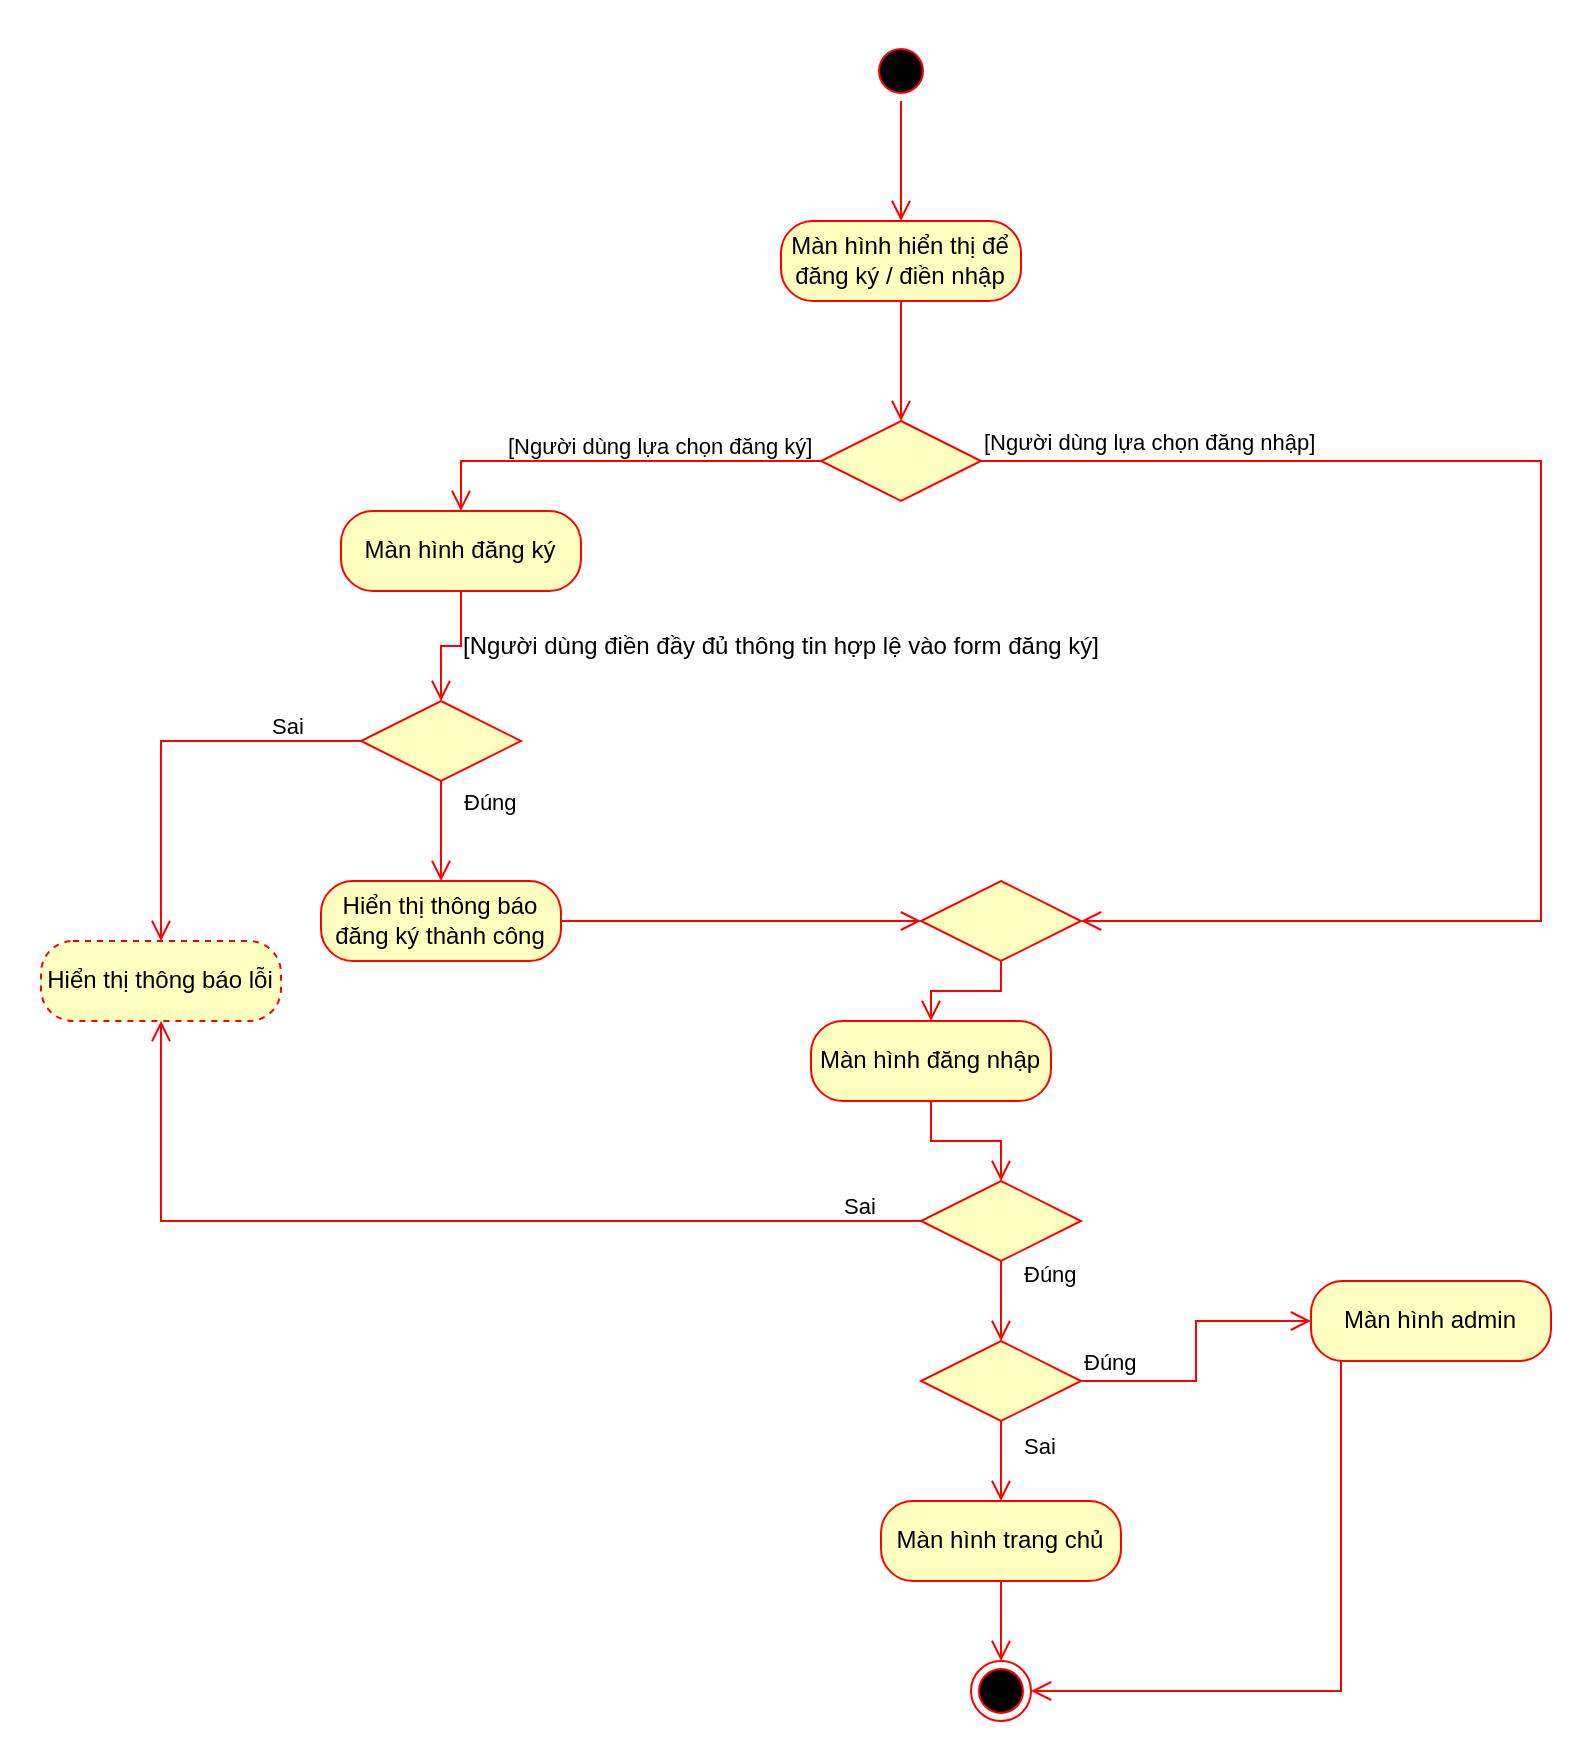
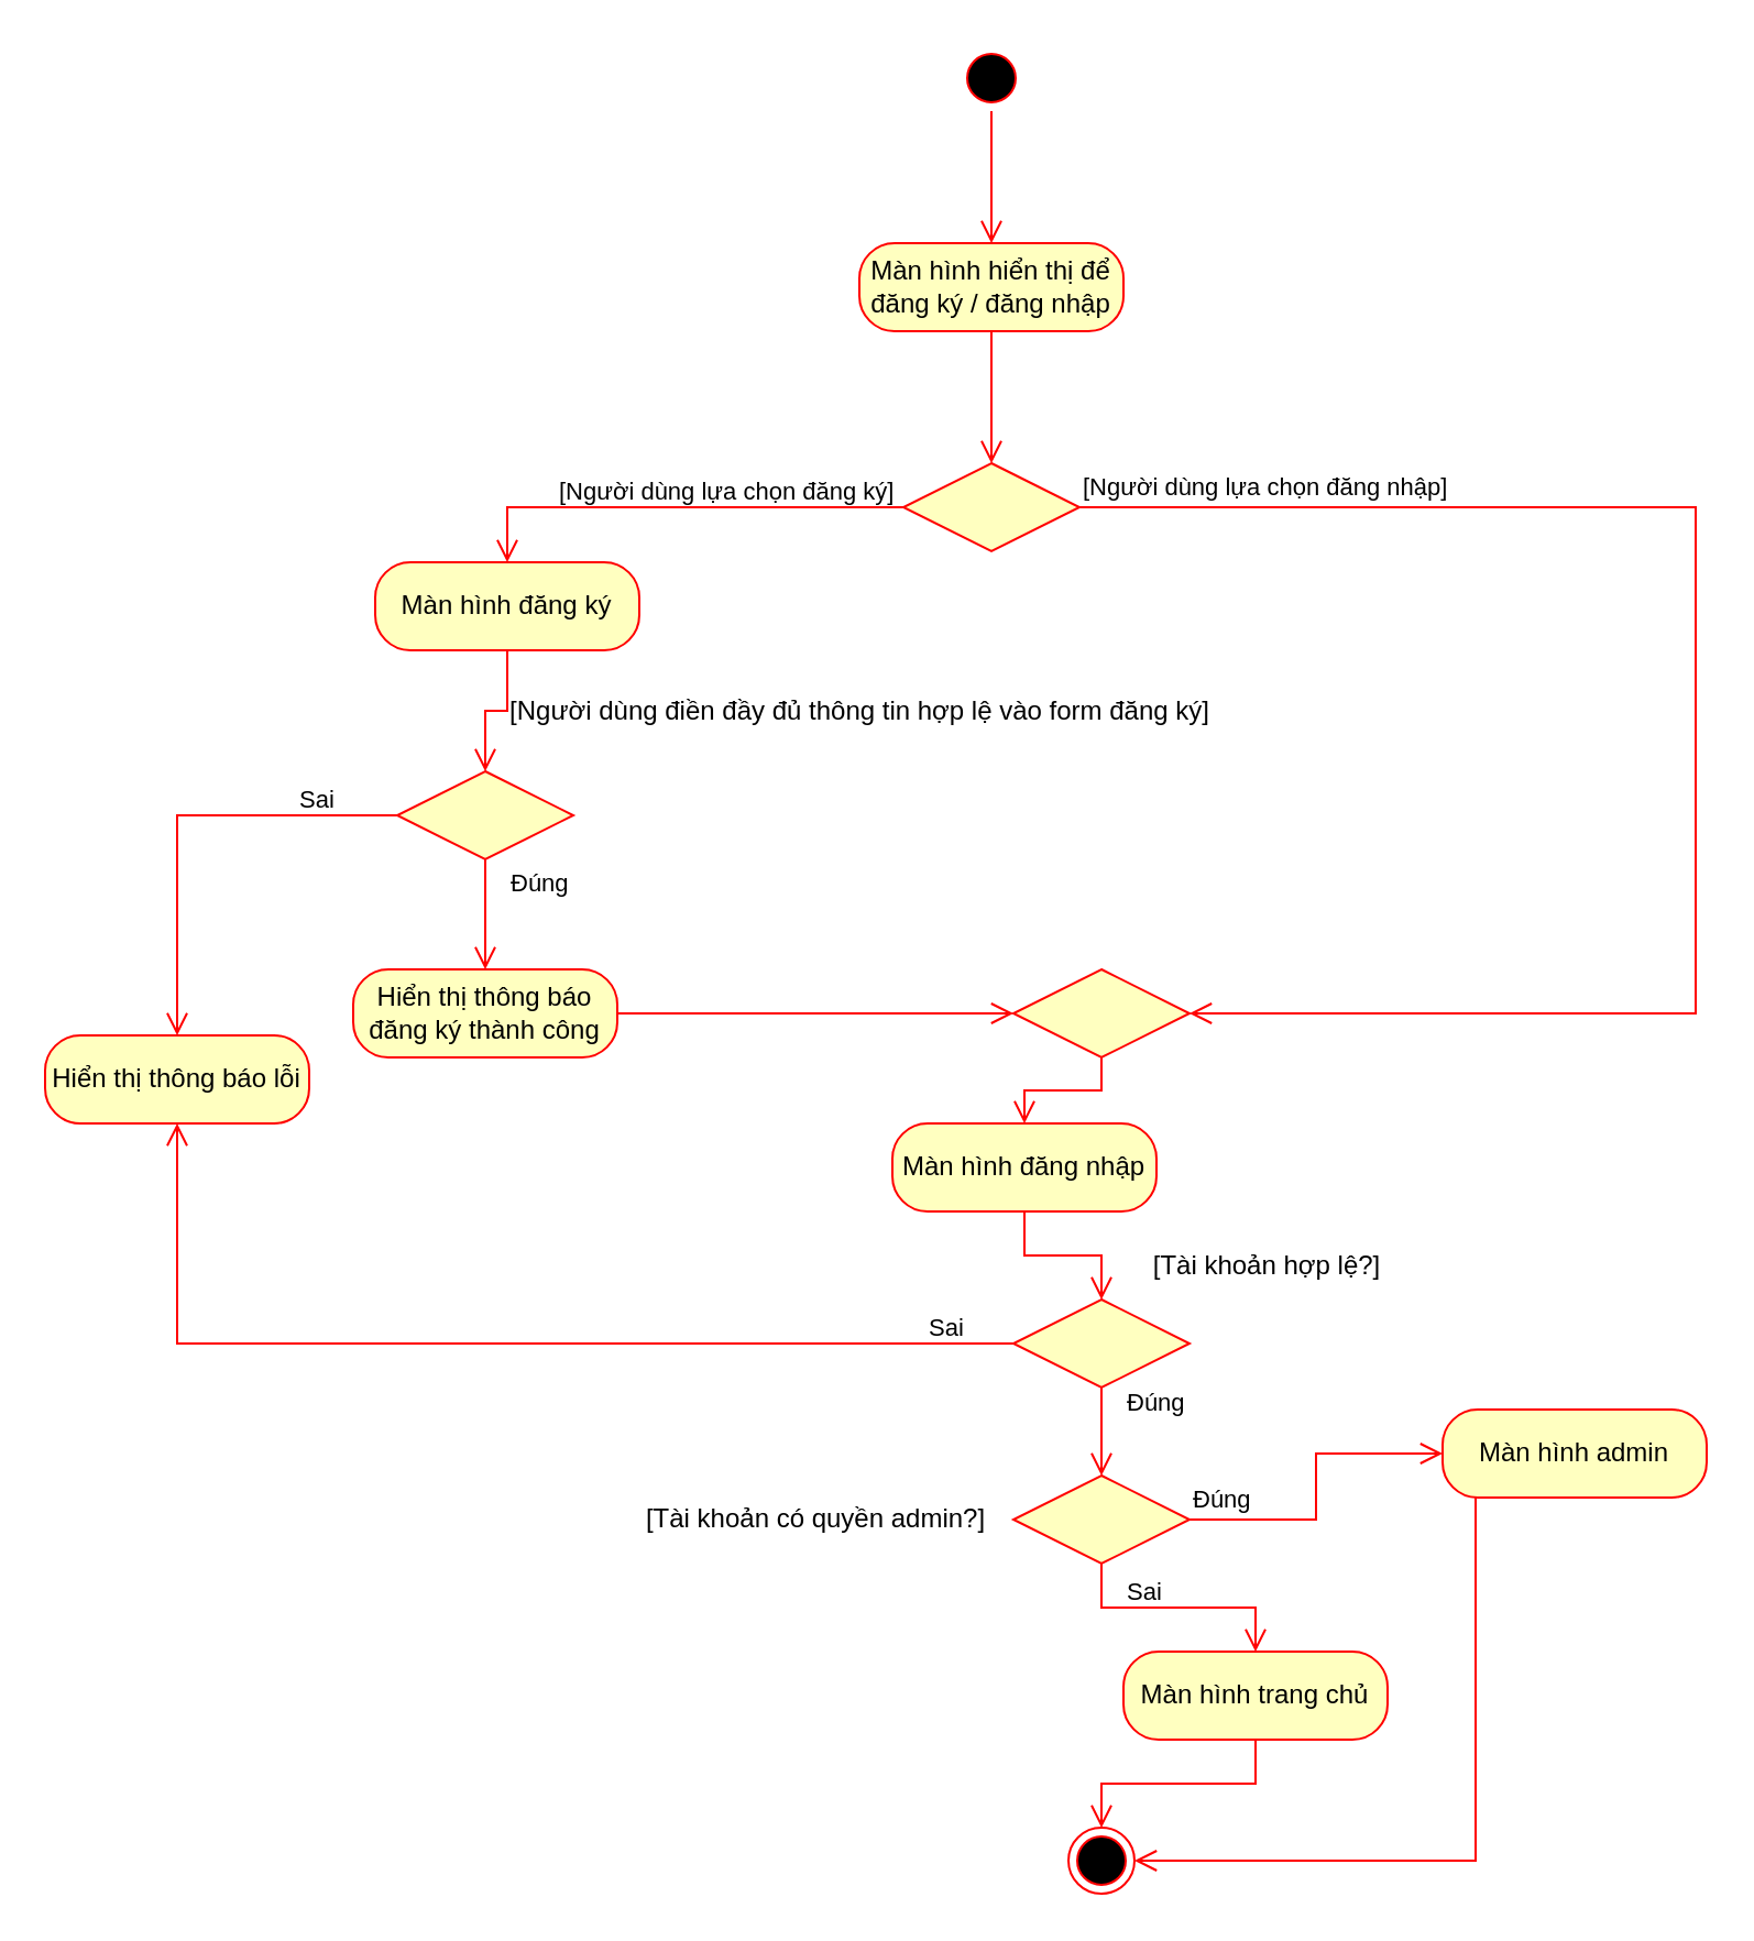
  <mxCell id="0" />
  <mxCell id="1" parent="0" />
  <mxCell id="2" value="" style="ellipse;html=1;shape=startState;fillColor=#000000;strokeColor=#ff0000;" parent="1" vertex="1"><mxGeometry x="435" y="20" width="30" height="30" as="geometry" /></mxCell>
  <mxCell id="3" value="" style="edgeStyle=orthogonalEdgeStyle;html=1;verticalAlign=bottom;endArrow=open;endSize=8;strokeColor=#ff0000;rounded=0;entryX=0.5;entryY=0;entryDx=0;entryDy=0;" parent="1" source="2" target="4" edge="1"><mxGeometry relative="1" as="geometry"><mxPoint x="450" y="110" as="targetPoint" /></mxGeometry></mxCell>
- <mxCell id="4" value="Màn hình hiển thị để đăng ký / điền nhập" style="rounded=1;whiteSpace=wrap;html=1;arcSize=40;fontColor=#000000;fillColor=#ffffc0;strokeColor=#ff0000;" parent="1" vertex="1"><mxGeometry x="390" y="110" width="120" height="40" as="geometry" /></mxCell>
+ <mxCell id="4" value="Màn hình hiển thị để đăng ký / đăng nhập" style="rounded=1;whiteSpace=wrap;html=1;arcSize=40;fontColor=#000000;fillColor=#ffffc0;strokeColor=#ff0000;" parent="1" vertex="1"><mxGeometry x="390" y="110" width="120" height="40" as="geometry" /></mxCell>
  <mxCell id="5" value="" style="edgeStyle=orthogonalEdgeStyle;html=1;verticalAlign=bottom;endArrow=open;endSize=8;strokeColor=#ff0000;rounded=0;entryX=0.5;entryY=0;entryDx=0;entryDy=0;" parent="1" source="4" target="6" edge="1"><mxGeometry relative="1" as="geometry"><mxPoint x="450" y="230" as="targetPoint" /></mxGeometry></mxCell>
  <mxCell id="6" value="" style="rhombus;whiteSpace=wrap;html=1;fontColor=#000000;fillColor=#ffffc0;strokeColor=#ff0000;" parent="1" vertex="1"><mxGeometry x="410" y="210" width="80" height="40" as="geometry" /></mxCell>
  <mxCell id="7" value="[Người dùng lựa chọn đăng nhập]" style="edgeStyle=orthogonalEdgeStyle;html=1;align=left;verticalAlign=bottom;endArrow=open;endSize=8;strokeColor=#ff0000;rounded=0;entryX=1;entryY=0.5;entryDx=0;entryDy=0;" parent="1" source="6" target="18" edge="1"><mxGeometry x="-1" relative="1" as="geometry"><mxPoint x="550" y="490" as="targetPoint" /><Array as="points"><mxPoint x="770" y="230" /><mxPoint x="770" y="460" /></Array></mxGeometry></mxCell>
  <mxCell id="8" value="[Người dùng lựa chọn đăng ký]" style="edgeStyle=orthogonalEdgeStyle;html=1;align=left;verticalAlign=top;endArrow=open;endSize=8;strokeColor=#ff0000;rounded=0;exitX=0;exitY=0.5;exitDx=0;exitDy=0;entryX=0.5;entryY=0;entryDx=0;entryDy=0;" parent="1" source="6" target="9" edge="1"><mxGeometry x="0.545" y="-20" relative="1" as="geometry"><mxPoint x="230" y="260" as="targetPoint" /><mxPoint as="offset" /></mxGeometry></mxCell>
  <mxCell id="9" value="Màn hình đăng ký" style="rounded=1;whiteSpace=wrap;html=1;arcSize=40;fontColor=#000000;fillColor=#ffffc0;strokeColor=#ff0000;" parent="1" vertex="1"><mxGeometry x="170" y="255" width="120" height="40" as="geometry" /></mxCell>
  <mxCell id="10" value="" style="edgeStyle=orthogonalEdgeStyle;html=1;verticalAlign=bottom;endArrow=open;endSize=8;strokeColor=#ff0000;rounded=0;entryX=0.5;entryY=0;entryDx=0;entryDy=0;" parent="1" source="9" target="11" edge="1"><mxGeometry relative="1" as="geometry"><mxPoint x="220" y="350" as="targetPoint" /></mxGeometry></mxCell>
  <mxCell id="11" value="" style="rhombus;whiteSpace=wrap;html=1;fontColor=#000000;fillColor=#ffffc0;strokeColor=#ff0000;" parent="1" vertex="1"><mxGeometry x="180" y="350" width="80" height="40" as="geometry" /></mxCell>
  <mxCell id="12" value="Đúng" style="edgeStyle=orthogonalEdgeStyle;html=1;align=left;verticalAlign=bottom;endArrow=open;endSize=8;strokeColor=#ff0000;rounded=0;exitX=0.5;exitY=1;exitDx=0;exitDy=0;entryX=0.5;entryY=0;entryDx=0;entryDy=0;" parent="1" source="11" target="15" edge="1"><mxGeometry x="-0.2" y="10" relative="1" as="geometry"><mxPoint x="220" y="470" as="targetPoint" /><mxPoint as="offset" /></mxGeometry></mxCell>
  <mxCell id="13" value="Sai" style="edgeStyle=orthogonalEdgeStyle;html=1;align=left;verticalAlign=top;endArrow=open;endSize=8;strokeColor=#ff0000;rounded=0;exitX=0;exitY=0.5;exitDx=0;exitDy=0;entryX=0.5;entryY=0;entryDx=0;entryDy=0;" parent="1" source="11" target="17" edge="1"><mxGeometry x="-0.537" y="-20" relative="1" as="geometry"><mxPoint x="90" y="450" as="targetPoint" /><mxPoint as="offset" /></mxGeometry></mxCell>
  <mxCell id="14" value="[Người dùng điền đầy đủ thông tin hợp lệ vào form đăng ký]" style="text;html=1;align=center;verticalAlign=middle;resizable=0;points=[];autosize=1;strokeColor=none;fillColor=none;" parent="1" vertex="1"><mxGeometry x="220" y="308" width="340" height="30" as="geometry" /></mxCell>
  <mxCell id="15" value="Hiển thị thông báo đăng ký thành công" style="rounded=1;whiteSpace=wrap;html=1;arcSize=40;fontColor=#000000;fillColor=#ffffc0;strokeColor=#ff0000;" parent="1" vertex="1"><mxGeometry x="160" y="440" width="120" height="40" as="geometry" /></mxCell>
  <mxCell id="16" value="" style="edgeStyle=orthogonalEdgeStyle;html=1;verticalAlign=bottom;endArrow=open;endSize=8;strokeColor=#ff0000;rounded=0;entryX=0;entryY=0.5;entryDx=0;entryDy=0;" parent="1" source="15" target="18" edge="1"><mxGeometry relative="1" as="geometry"><mxPoint x="220" y="530" as="targetPoint" /></mxGeometry></mxCell>
- <mxCell id="17" value="Hiển thị thông báo lỗi" style="rounded=1;whiteSpace=wrap;html=1;arcSize=40;fontColor=#000000;fillColor=#ffffc0;strokeColor=#ff0000;dashed=1;" parent="1" vertex="1"><mxGeometry x="20" y="470" width="120" height="40" as="geometry" /></mxCell>
+ <mxCell id="17" value="Hiển thị thông báo lỗi" style="rounded=1;whiteSpace=wrap;html=1;arcSize=40;fontColor=#000000;fillColor=#ffffc0;strokeColor=#ff0000;" parent="1" vertex="1"><mxGeometry x="20" y="470" width="120" height="40" as="geometry" /></mxCell>
  <mxCell id="18" value="" style="rhombus;whiteSpace=wrap;html=1;fontColor=#000000;fillColor=#ffffc0;strokeColor=#ff0000;" parent="1" vertex="1"><mxGeometry x="460" y="440" width="80" height="40" as="geometry" /></mxCell>
  <mxCell id="19" value="" style="edgeStyle=orthogonalEdgeStyle;html=1;align=left;verticalAlign=top;endArrow=open;endSize=8;strokeColor=#ff0000;rounded=0;entryX=0.5;entryY=0;entryDx=0;entryDy=0;" parent="1" source="18" target="20" edge="1"><mxGeometry x="-1" relative="1" as="geometry"><mxPoint x="500" y="540" as="targetPoint" /></mxGeometry></mxCell>
  <mxCell id="20" value="Màn hình đăng nhập" style="rounded=1;whiteSpace=wrap;html=1;arcSize=40;fontColor=#000000;fillColor=#ffffc0;strokeColor=#ff0000;" parent="1" vertex="1"><mxGeometry x="405" y="510" width="120" height="40" as="geometry" /></mxCell>
  <mxCell id="21" value="" style="edgeStyle=orthogonalEdgeStyle;html=1;verticalAlign=bottom;endArrow=open;endSize=8;strokeColor=#ff0000;rounded=0;entryX=0.5;entryY=0;entryDx=0;entryDy=0;" parent="1" source="20" target="22" edge="1"><mxGeometry relative="1" as="geometry"><mxPoint x="500" y="590" as="targetPoint" /></mxGeometry></mxCell>
  <mxCell id="22" value="" style="rhombus;whiteSpace=wrap;html=1;fontColor=#000000;fillColor=#ffffc0;strokeColor=#ff0000;" parent="1" vertex="1"><mxGeometry x="460" y="590" width="80" height="40" as="geometry" /></mxCell>
  <mxCell id="23" value="Đúng" style="edgeStyle=orthogonalEdgeStyle;html=1;align=left;verticalAlign=bottom;endArrow=open;endSize=8;strokeColor=#ff0000;rounded=0;entryX=0.5;entryY=0;entryDx=0;entryDy=0;" parent="1" source="22" target="26" edge="1"><mxGeometry x="-0.208" y="10" relative="1" as="geometry"><mxPoint x="500" y="680" as="targetPoint" /><mxPoint as="offset" /></mxGeometry></mxCell>
  <mxCell id="24" value="Sai" style="edgeStyle=orthogonalEdgeStyle;html=1;align=left;verticalAlign=top;endArrow=open;endSize=8;strokeColor=#ff0000;rounded=0;entryX=0.5;entryY=1;entryDx=0;entryDy=0;" parent="1" source="22" target="17" edge="1"><mxGeometry x="-0.833" y="-20" relative="1" as="geometry"><mxPoint x="505" y="720" as="targetPoint" /><mxPoint as="offset" /></mxGeometry></mxCell>
+ <mxCell id="25" value="[Tài khoản hợp lệ?]" style="text;html=1;align=center;verticalAlign=middle;resizable=0;points=[];autosize=1;strokeColor=none;fillColor=none;" parent="1" vertex="1"><mxGeometry x="510" y="560" width="130" height="30" as="geometry" /></mxCell>
  <mxCell id="26" value="" style="rhombus;whiteSpace=wrap;html=1;fontColor=#000000;fillColor=#ffffc0;strokeColor=#ff0000;" parent="1" vertex="1"><mxGeometry x="460" y="670" width="80" height="40" as="geometry" /></mxCell>
  <mxCell id="27" value="Đúng" style="edgeStyle=orthogonalEdgeStyle;html=1;align=left;verticalAlign=bottom;endArrow=open;endSize=8;strokeColor=#ff0000;rounded=0;entryX=0;entryY=0.5;entryDx=0;entryDy=0;" parent="1" source="26" target="33" edge="1"><mxGeometry x="-1" relative="1" as="geometry"><mxPoint x="650" y="690" as="targetPoint" /></mxGeometry></mxCell>
  <mxCell id="28" value="Sai" style="edgeStyle=orthogonalEdgeStyle;html=1;align=left;verticalAlign=top;endArrow=open;endSize=8;strokeColor=#ff0000;rounded=0;entryX=0.5;entryY=0;entryDx=0;entryDy=0;" parent="1" source="26" target="30" edge="1"><mxGeometry x="-1" y="10" relative="1" as="geometry"><mxPoint x="500" y="790" as="targetPoint" /><mxPoint as="offset" /></mxGeometry></mxCell>
- <mxCell id="30" value="Màn hình trang chủ" style="rounded=1;whiteSpace=wrap;html=1;arcSize=40;fontColor=#000000;fillColor=#ffffc0;strokeColor=#ff0000;" parent="1" vertex="1"><mxGeometry x="440" y="750" width="120" height="40" as="geometry" /></mxCell>
+ <mxCell id="29" value="[Tài khoản có quyền admin?]" style="text;html=1;align=center;verticalAlign=middle;resizable=0;points=[];autosize=1;strokeColor=none;fillColor=none;" parent="1" vertex="1"><mxGeometry x="280" y="675" width="180" height="30" as="geometry" /></mxCell>
+ <mxCell id="30" value="Màn hình trang chủ" style="rounded=1;whiteSpace=wrap;html=1;arcSize=40;fontColor=#000000;fillColor=#ffffc0;strokeColor=#ff0000;" parent="1" vertex="1"><mxGeometry x="510" y="750" width="120" height="40" as="geometry" /></mxCell>
  <mxCell id="31" value="" style="edgeStyle=orthogonalEdgeStyle;html=1;verticalAlign=bottom;endArrow=open;endSize=8;strokeColor=#ff0000;rounded=0;entryX=0.5;entryY=0;entryDx=0;entryDy=0;" parent="1" source="30" target="32" edge="1"><mxGeometry relative="1" as="geometry"><mxPoint x="500" y="830" as="targetPoint" /></mxGeometry></mxCell>
  <mxCell id="32" value="" style="ellipse;html=1;shape=endState;fillColor=#000000;strokeColor=#ff0000;" parent="1" vertex="1"><mxGeometry x="485" y="830" width="30" height="30" as="geometry" /></mxCell>
  <mxCell id="33" value="Màn hình admin" style="rounded=1;whiteSpace=wrap;html=1;arcSize=40;fontColor=#000000;fillColor=#ffffc0;strokeColor=#ff0000;" parent="1" vertex="1"><mxGeometry x="655" y="640" width="120" height="40" as="geometry" /></mxCell>
  <mxCell id="34" value="" style="edgeStyle=orthogonalEdgeStyle;html=1;verticalAlign=bottom;endArrow=open;endSize=8;strokeColor=#ff0000;rounded=0;entryX=1;entryY=0.5;entryDx=0;entryDy=0;" parent="1" source="33" target="32" edge="1"><mxGeometry relative="1" as="geometry"><mxPoint x="720" y="770" as="targetPoint" /><Array as="points"><mxPoint x="670" y="845" /></Array></mxGeometry></mxCell>
